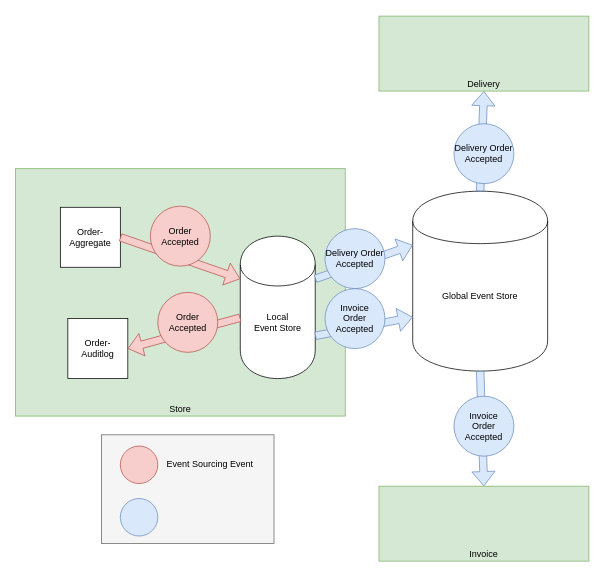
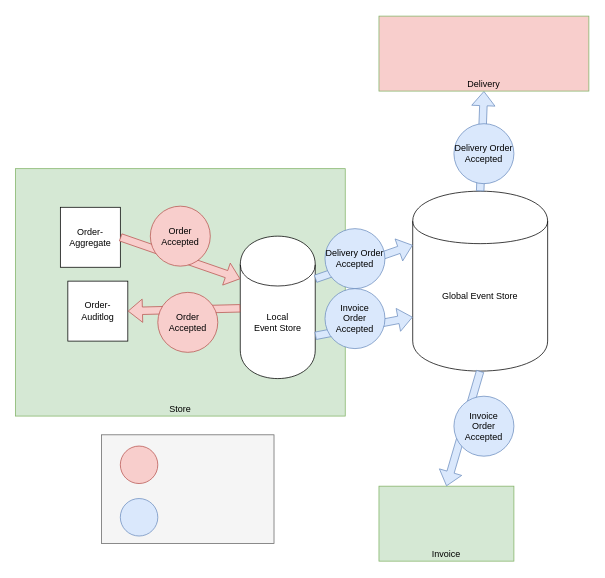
  <mxCell id="0" />
  <mxCell id="1" parent="0" />
  <mxCell id="2" value="" style="whiteSpace=wrap;html=1;align=left;fillColor=#f5f5f5;strokeColor=#666666;fontColor=#333333;" vertex="1" parent="1"><mxGeometry x="135" y="579" width="230" height="145" as="geometry" /></mxCell>
  <mxCell id="3" value="Store" style="whiteSpace=wrap;html=1;verticalAlign=bottom;fillColor=#d5e8d4;strokeColor=#82b366;" vertex="1" parent="1"><mxGeometry x="20" y="224" width="440" height="330" as="geometry" /></mxCell>
  <mxCell id="4" value="Local&lt;br&gt;Event Store" style="shape=cylinder;whiteSpace=wrap;html=1;boundedLbl=1;backgroundOutline=1;" vertex="1" parent="1"><mxGeometry x="320" y="314" width="100" height="190" as="geometry" /></mxCell>
  <mxCell id="5" value="Global Event Store" style="shape=cylinder;whiteSpace=wrap;html=1;boundedLbl=1;backgroundOutline=1;" vertex="1" parent="1"><mxGeometry x="550" y="254" width="180" height="240" as="geometry" /></mxCell>
  <mxCell id="6" value="Order-Aggregate" style="whiteSpace=wrap;html=1;aspect=fixed;" vertex="1" parent="1"><mxGeometry x="80" y="275.5" width="80" height="80" as="geometry" /></mxCell>
  <mxCell id="7" value="" style="shape=flexArrow;endArrow=classic;html=1;exitX=1;exitY=0.5;exitDx=0;exitDy=0;entryX=0;entryY=0.3;entryDx=0;entryDy=0;fillColor=#f8cecc;strokeColor=#b85450;" edge="1" parent="1" source="6" target="4"><mxGeometry width="50" height="50" relative="1" as="geometry"><mxPoint x="150" y="624" as="sourcePoint" /><mxPoint x="200" y="574" as="targetPoint" /></mxGeometry></mxCell>
- <mxCell id="8" value="Invoice&lt;br&gt;" style="whiteSpace=wrap;html=1;verticalAlign=bottom;fillColor=#d5e8d4;strokeColor=#82b366;" vertex="1" parent="1"><mxGeometry x="505" y="647.5" width="280" height="100" as="geometry" /></mxCell>
+ <mxCell id="8" value="Invoice&lt;br&gt;" style="whiteSpace=wrap;html=1;verticalAlign=bottom;fillColor=#d5e8d4;strokeColor=#82b366;" vertex="1" parent="1"><mxGeometry x="505" y="647.5" width="180" height="100" as="geometry" /></mxCell>
  <mxCell id="9" value="" style="shape=flexArrow;endArrow=classic;html=1;fillColor=#dae8fc;entryX=0;entryY=0.3;entryDx=0;entryDy=0;exitX=1;exitY=0.3;exitDx=0;exitDy=0;strokeColor=#6c8ebf;" edge="1" parent="1" source="4" target="5"><mxGeometry width="50" height="50" relative="1" as="geometry"><mxPoint x="465.059" y="383.824" as="sourcePoint" /><mxPoint x="495" y="384" as="targetPoint" /></mxGeometry></mxCell>
  <mxCell id="10" value="Delivery Order Accepted" style="ellipse;whiteSpace=wrap;html=1;fillColor=#dae8fc;strokeColor=#6c8ebf;" vertex="1" parent="1"><mxGeometry x="433" y="304" width="80" height="80" as="geometry" /></mxCell>
  <mxCell id="11" value="" style="ellipse;whiteSpace=wrap;html=1;fillColor=#f8cecc;strokeColor=#b85450;" vertex="1" parent="1"><mxGeometry x="160" y="594" width="50" height="50" as="geometry" /></mxCell>
- <mxCell id="12" value="Event Sourcing Event" style="text;html=1;strokeColor=none;fillColor=none;align=left;verticalAlign=middle;whiteSpace=wrap;rounded=0;" vertex="1" parent="1"><mxGeometry x="220" y="609" width="130" height="20" as="geometry" /></mxCell>
  <mxCell id="13" value="" style="ellipse;whiteSpace=wrap;html=1;fillColor=#dae8fc;strokeColor=#6c8ebf;" vertex="1" parent="1"><mxGeometry x="160" y="664" width="50" height="50" as="geometry" /></mxCell>
  <mxCell id="14" value="" style="shape=flexArrow;endArrow=classic;html=1;fillColor=#dae8fc;entryX=0.5;entryY=0;entryDx=0;entryDy=0;exitX=0.5;exitY=1;exitDx=0;exitDy=0;strokeColor=#6c8ebf;" edge="1" parent="1" source="5" target="8"><mxGeometry width="50" height="50" relative="1" as="geometry"><mxPoint x="698" y="527.5" as="sourcePoint" /><mxPoint x="868" y="527.5" as="targetPoint" /></mxGeometry></mxCell>
  <mxCell id="15" value="Invoice&lt;br&gt;Order Accepted" style="ellipse;whiteSpace=wrap;html=1;fillColor=#dae8fc;strokeColor=#6c8ebf;" vertex="1" parent="1"><mxGeometry x="605" y="527.5" width="80" height="80" as="geometry" /></mxCell>
  <mxCell id="16" value="" style="shape=flexArrow;endArrow=classic;html=1;fillColor=#dae8fc;entryX=0.5;entryY=1;entryDx=0;entryDy=0;exitX=0.5;exitY=0;exitDx=0;exitDy=0;strokeColor=#6c8ebf;" edge="1" parent="1" source="5" target="17"><mxGeometry width="50" height="50" relative="1" as="geometry"><mxPoint x="668" y="517.5" as="sourcePoint" /><mxPoint x="668" y="657.5" as="targetPoint" /></mxGeometry></mxCell>
- <mxCell id="17" value="Delivery&lt;br&gt;" style="whiteSpace=wrap;html=1;verticalAlign=bottom;fillColor=#d5e8d4;strokeColor=#82b366;" vertex="1" parent="1"><mxGeometry x="505" y="20.5" width="280" height="100" as="geometry" /></mxCell>
+ <mxCell id="17" value="Delivery&lt;br&gt;" style="whiteSpace=wrap;html=1;verticalAlign=bottom;fillColor=#f8cecc;strokeColor=#82b366;" vertex="1" parent="1"><mxGeometry x="505" y="20.5" width="280" height="100" as="geometry" /></mxCell>
  <mxCell id="18" value="Delivery Order Accepted" style="ellipse;whiteSpace=wrap;html=1;fillColor=#dae8fc;strokeColor=#6c8ebf;" vertex="1" parent="1"><mxGeometry x="605" y="164" width="80" height="80" as="geometry" /></mxCell>
- <mxCell id="19" value="Order-Auditlog" style="whiteSpace=wrap;html=1;aspect=fixed;" vertex="1" parent="1"><mxGeometry x="90" y="424" width="80" height="80" as="geometry" /></mxCell>
+ <mxCell id="19" value="Order-Auditlog" style="whiteSpace=wrap;html=1;aspect=fixed;" vertex="1" parent="1"><mxGeometry x="90" y="374" width="80" height="80" as="geometry" /></mxCell>
  <mxCell id="20" value="" style="shape=flexArrow;endArrow=classic;html=1;entryX=1;entryY=0.5;entryDx=0;entryDy=0;fillColor=#f8cecc;strokeColor=#b85450;" edge="1" parent="1" source="4" target="19"><mxGeometry width="50" height="50" relative="1" as="geometry"><mxPoint x="250" y="333.824" as="sourcePoint" /><mxPoint x="348.824" y="438.529" as="targetPoint" /></mxGeometry></mxCell>
  <mxCell id="21" value="Order Accepted" style="ellipse;whiteSpace=wrap;html=1;fillColor=#f8cecc;strokeColor=#b85450;" vertex="1" parent="1"><mxGeometry x="200" y="274" width="80" height="80" as="geometry" /></mxCell>
  <mxCell id="22" value="Order Accepted" style="ellipse;whiteSpace=wrap;html=1;fillColor=#f8cecc;strokeColor=#b85450;" vertex="1" parent="1"><mxGeometry x="210" y="389" width="80" height="80" as="geometry" /></mxCell>
  <mxCell id="23" value="" style="shape=flexArrow;endArrow=classic;html=1;fillColor=#dae8fc;entryX=0;entryY=0.7;entryDx=0;entryDy=0;exitX=1;exitY=0.7;exitDx=0;exitDy=0;strokeColor=#6c8ebf;" edge="1" parent="1" source="4" target="5"><mxGeometry width="50" height="50" relative="1" as="geometry"><mxPoint x="430" y="366" as="sourcePoint" /><mxPoint x="565" y="346" as="targetPoint" /></mxGeometry></mxCell>
  <mxCell id="24" value="Invoice&lt;br&gt;Order Accepted" style="ellipse;whiteSpace=wrap;html=1;fillColor=#dae8fc;strokeColor=#6c8ebf;" vertex="1" parent="1"><mxGeometry x="433" y="384" width="80" height="80" as="geometry" /></mxCell>
